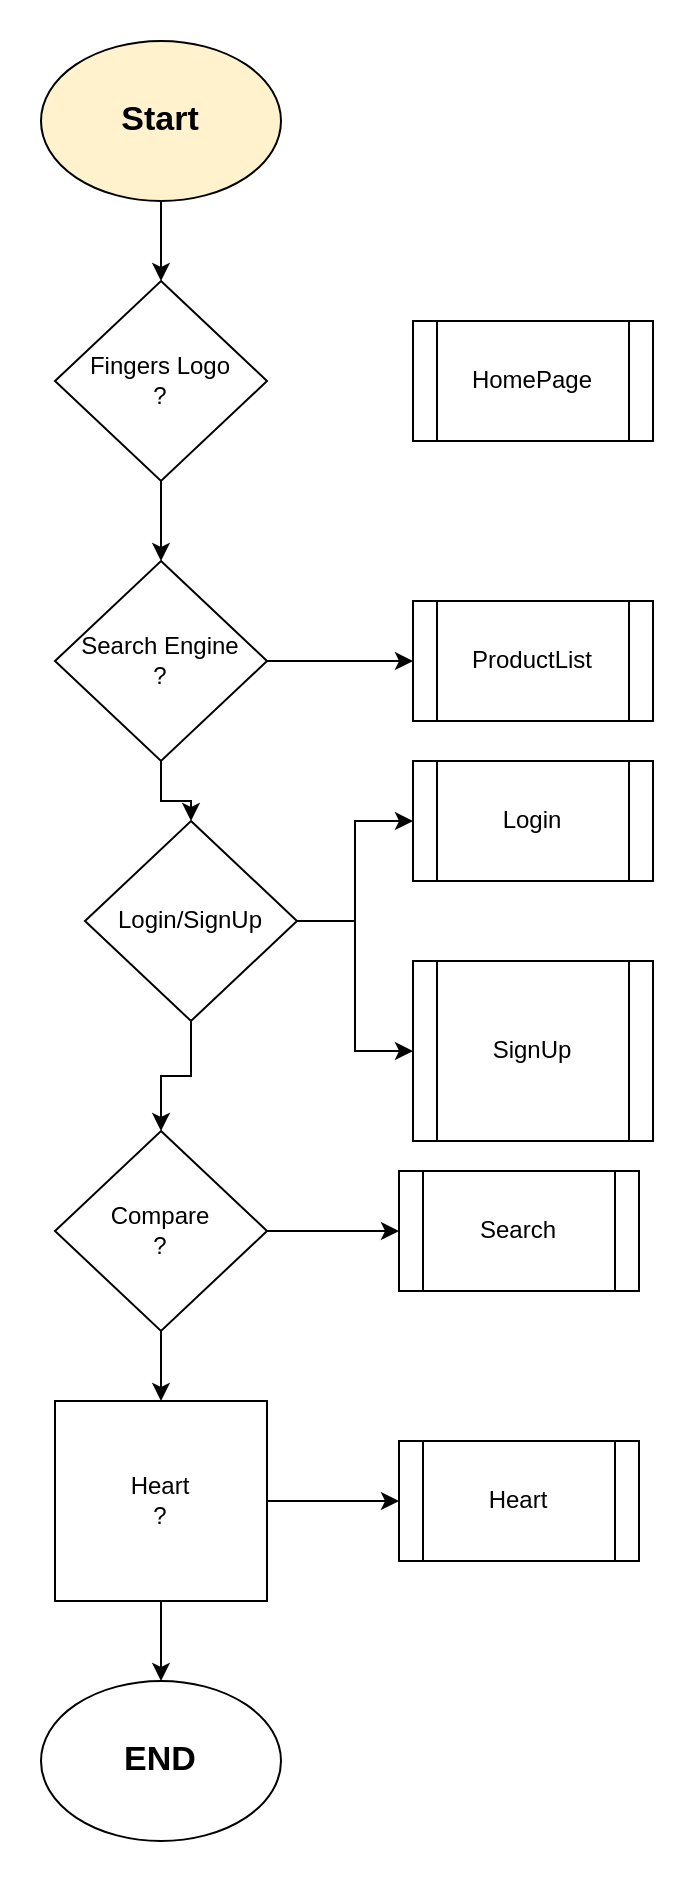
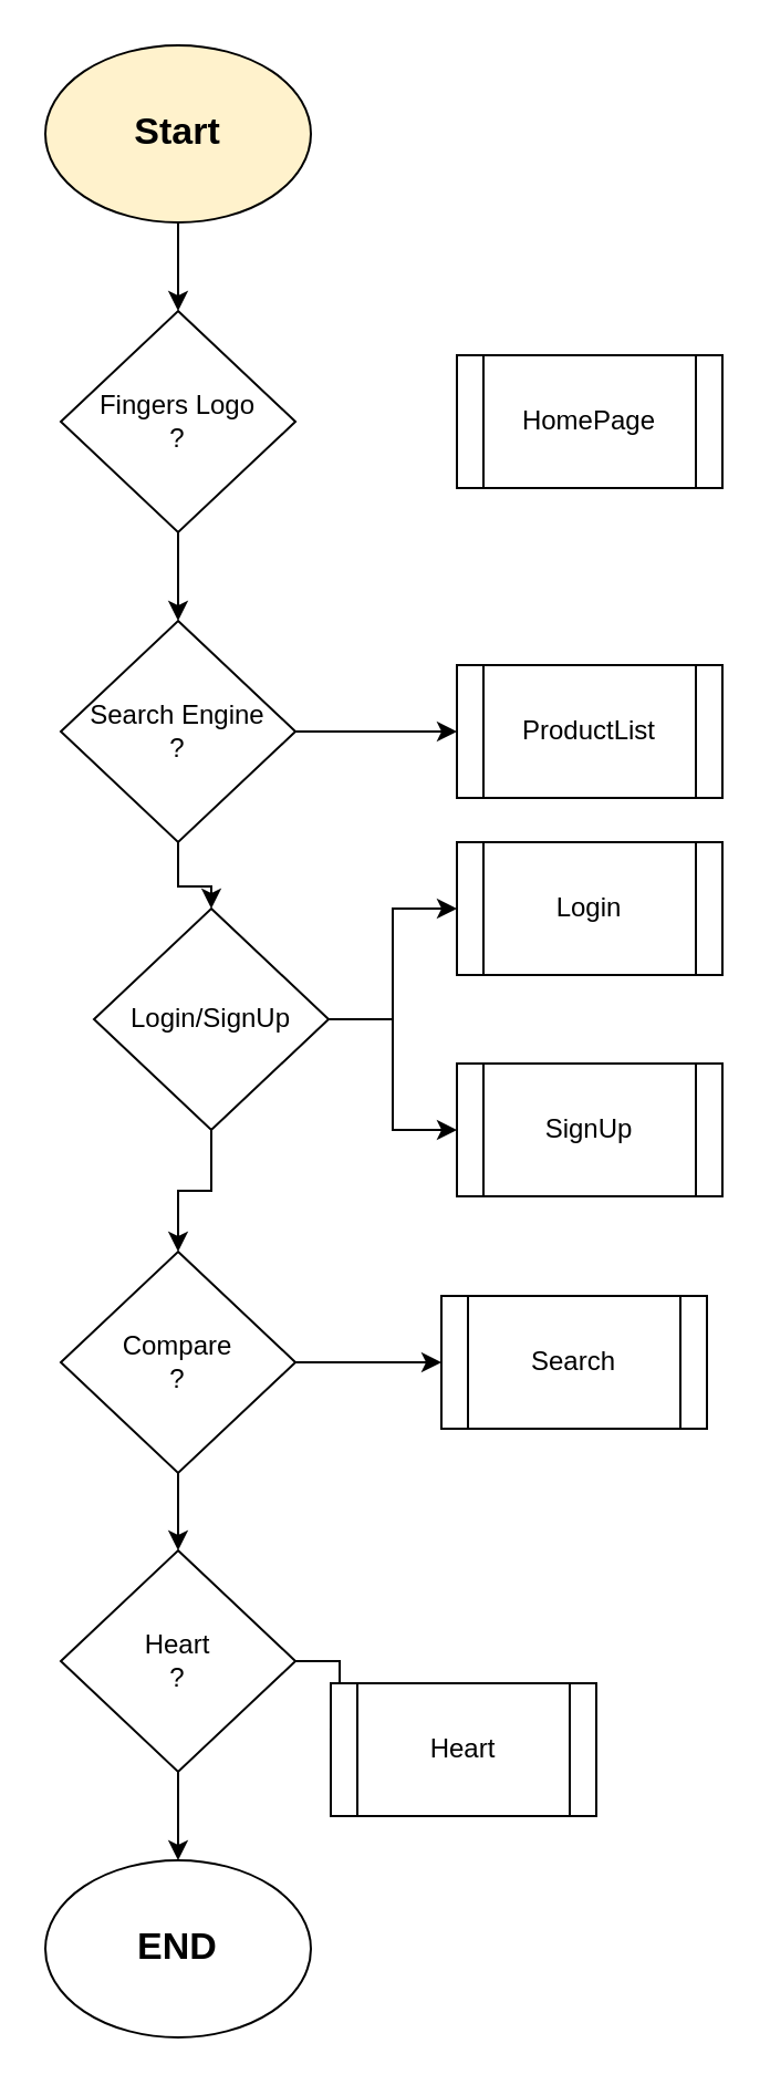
  <mxCell id="0" />
  <mxCell id="1" parent="0" />
  <mxCell id="2" value="" style="edgeStyle=orthogonalEdgeStyle;rounded=0;orthogonalLoop=1;jettySize=auto;html=1;" edge="1" parent="1" source="3" target="5"><mxGeometry relative="1" as="geometry" /></mxCell>
  <mxCell id="3" value="&lt;b&gt;&lt;font style=&quot;font-size: 17px&quot;&gt;Start&lt;/font&gt;&lt;/b&gt;" style="ellipse;whiteSpace=wrap;html=1;fillColor=#fff2cc;" vertex="1" parent="1"><mxGeometry x="20" y="20" width="120" height="80" as="geometry" /></mxCell>
  <mxCell id="4" value="" style="edgeStyle=orthogonalEdgeStyle;rounded=0;orthogonalLoop=1;jettySize=auto;html=1;" edge="1" parent="1" source="5" target="9"><mxGeometry relative="1" as="geometry" /></mxCell>
  <mxCell id="5" value="Fingers Logo&lt;br&gt;?" style="rhombus;whiteSpace=wrap;html=1;" vertex="1" parent="1"><mxGeometry x="27" y="140" width="106" height="100" as="geometry" /></mxCell>
  <mxCell id="6" value="HomePage" style="shape=process;whiteSpace=wrap;html=1;backgroundOutline=1;" vertex="1" parent="1"><mxGeometry x="206" y="160" width="120" height="60" as="geometry" /></mxCell>
  <mxCell id="7" value="" style="edgeStyle=orthogonalEdgeStyle;rounded=0;orthogonalLoop=1;jettySize=auto;html=1;" edge="1" parent="1" source="9" target="10"><mxGeometry relative="1" as="geometry" /></mxCell>
  <mxCell id="8" value="" style="edgeStyle=orthogonalEdgeStyle;rounded=0;orthogonalLoop=1;jettySize=auto;html=1;" edge="1" parent="1" source="9" target="14"><mxGeometry relative="1" as="geometry" /></mxCell>
  <mxCell id="9" value="Search Engine&lt;br&gt;?" style="rhombus;whiteSpace=wrap;html=1;" vertex="1" parent="1"><mxGeometry x="27" y="280" width="106" height="100" as="geometry" /></mxCell>
  <mxCell id="10" value="ProductList" style="shape=process;whiteSpace=wrap;html=1;backgroundOutline=1;" vertex="1" parent="1"><mxGeometry x="206" y="300" width="120" height="60" as="geometry" /></mxCell>
  <mxCell id="11" style="edgeStyle=orthogonalEdgeStyle;rounded=0;orthogonalLoop=1;jettySize=auto;html=1;entryX=0;entryY=0.5;entryDx=0;entryDy=0;" edge="1" parent="1" source="14" target="15"><mxGeometry relative="1" as="geometry" /></mxCell>
  <mxCell id="12" style="edgeStyle=orthogonalEdgeStyle;rounded=0;orthogonalLoop=1;jettySize=auto;html=1;entryX=0;entryY=0.5;entryDx=0;entryDy=0;" edge="1" parent="1" source="14" target="16"><mxGeometry relative="1" as="geometry" /></mxCell>
  <mxCell id="13" value="" style="edgeStyle=orthogonalEdgeStyle;rounded=0;orthogonalLoop=1;jettySize=auto;html=1;" edge="1" parent="1" source="14" target="19"><mxGeometry relative="1" as="geometry" /></mxCell>
  <mxCell id="14" value="Login/SignUp" style="rhombus;whiteSpace=wrap;html=1;" vertex="1" parent="1"><mxGeometry x="42" y="410" width="106" height="100" as="geometry" /></mxCell>
  <mxCell id="15" value="Login" style="shape=process;whiteSpace=wrap;html=1;backgroundOutline=1;" vertex="1" parent="1"><mxGeometry x="206" y="380" width="120" height="60" as="geometry" /></mxCell>
- <mxCell id="16" value="SignUp" style="shape=process;whiteSpace=wrap;html=1;backgroundOutline=1;" vertex="1" parent="1"><mxGeometry x="206" y="480" width="120" height="90" as="geometry" /></mxCell>
+ <mxCell id="16" value="SignUp" style="shape=process;whiteSpace=wrap;html=1;backgroundOutline=1;" vertex="1" parent="1"><mxGeometry x="206" y="480" width="120" height="60" as="geometry" /></mxCell>
  <mxCell id="17" value="" style="edgeStyle=orthogonalEdgeStyle;rounded=0;orthogonalLoop=1;jettySize=auto;html=1;" edge="1" parent="1" source="19" target="20"><mxGeometry relative="1" as="geometry" /></mxCell>
  <mxCell id="18" value="" style="edgeStyle=orthogonalEdgeStyle;rounded=0;orthogonalLoop=1;jettySize=auto;html=1;" edge="1" parent="1" source="19" target="23"><mxGeometry relative="1" as="geometry" /></mxCell>
  <mxCell id="19" value="Compare&lt;br&gt;?" style="rhombus;whiteSpace=wrap;html=1;" vertex="1" parent="1"><mxGeometry x="27" y="565" width="106" height="100" as="geometry" /></mxCell>
  <mxCell id="20" value="Search" style="shape=process;whiteSpace=wrap;html=1;backgroundOutline=1;" vertex="1" parent="1"><mxGeometry x="199" y="585" width="120" height="60" as="geometry" /></mxCell>
  <mxCell id="21" value="" style="edgeStyle=orthogonalEdgeStyle;rounded=0;orthogonalLoop=1;jettySize=auto;html=1;" edge="1" parent="1" source="23" target="24"><mxGeometry relative="1" as="geometry" /></mxCell>
  <mxCell id="22" value="" style="edgeStyle=orthogonalEdgeStyle;rounded=0;orthogonalLoop=1;jettySize=auto;html=1;" edge="1" parent="1" source="23" target="25"><mxGeometry relative="1" as="geometry" /></mxCell>
- <mxCell id="23" value="Heart&lt;br&gt;?" style="whiteSpace=wrap;html=1;rounded=0;" vertex="1" parent="1"><mxGeometry x="27" y="700" width="106" height="100" as="geometry" /></mxCell>
- <mxCell id="24" value="Heart" style="shape=process;whiteSpace=wrap;html=1;backgroundOutline=1;" vertex="1" parent="1"><mxGeometry x="199" y="720" width="120" height="60" as="geometry" /></mxCell>
+ <mxCell id="23" value="Heart&lt;br&gt;?" style="rhombus;whiteSpace=wrap;html=1;" vertex="1" parent="1"><mxGeometry x="27" y="700" width="106" height="100" as="geometry" /></mxCell>
+ <mxCell id="24" value="Heart" style="shape=process;whiteSpace=wrap;html=1;backgroundOutline=1;" vertex="1" parent="1"><mxGeometry x="149" y="760" width="120" height="60" as="geometry" /></mxCell>
  <mxCell id="25" value="&lt;b&gt;&lt;font style=&quot;font-size: 17px&quot;&gt;END&lt;/font&gt;&lt;/b&gt;" style="ellipse;whiteSpace=wrap;html=1;" vertex="1" parent="1"><mxGeometry x="20" y="840" width="120" height="80" as="geometry" /></mxCell>
